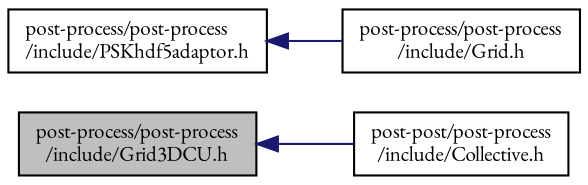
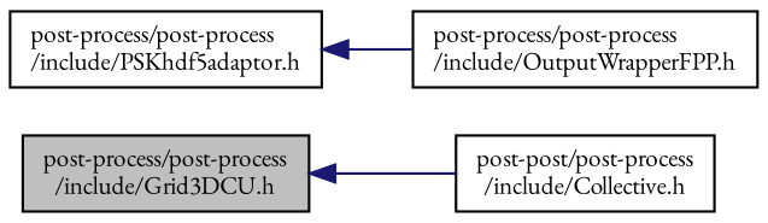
  digraph {
    fontname="EB Garamond"
    rankdir=LR
    node [color=black fillcolor=white fontname="EB Garamond" fontsize=10 shape=record style=filled]
    edge [color=midnightblue dir=back fontname="EB Garamond" fontsize=10 labelfontname=Helvetica labelfontsize=10 style=solid]
    n1 [fillcolor=grey75 fontcolor=black height=0.2 label="post-process/post-process\l/include/Grid3DCU.h" width=0.4]
    n2 [height=0.2 label="post-post/post-process\l/include/Collective.h" width=0.4]
-   n3 [height=0.2 label="post-process/post-process\l/include/Grid.h" width=0.4]
+   n3 [height=0.2 label="post-process/post-process\l/include/OutputWrapperFPP.h" width=0.4]
    n4 [height=0.2 label="post-process/post-process\l/include/PSKhdf5adaptor.h" width=0.4]
    n1 -> n2
    n4 -> n3
  }
